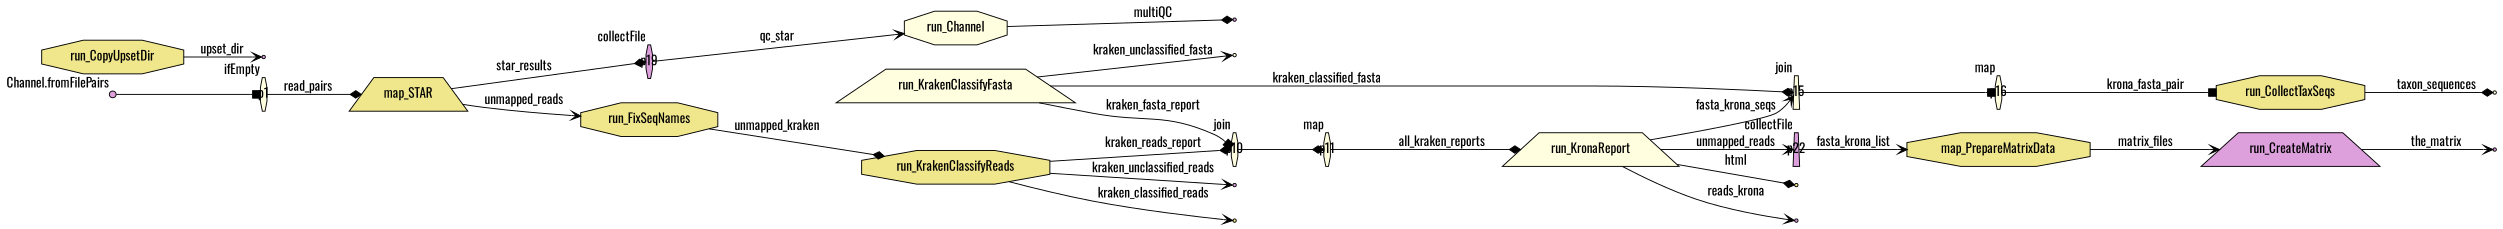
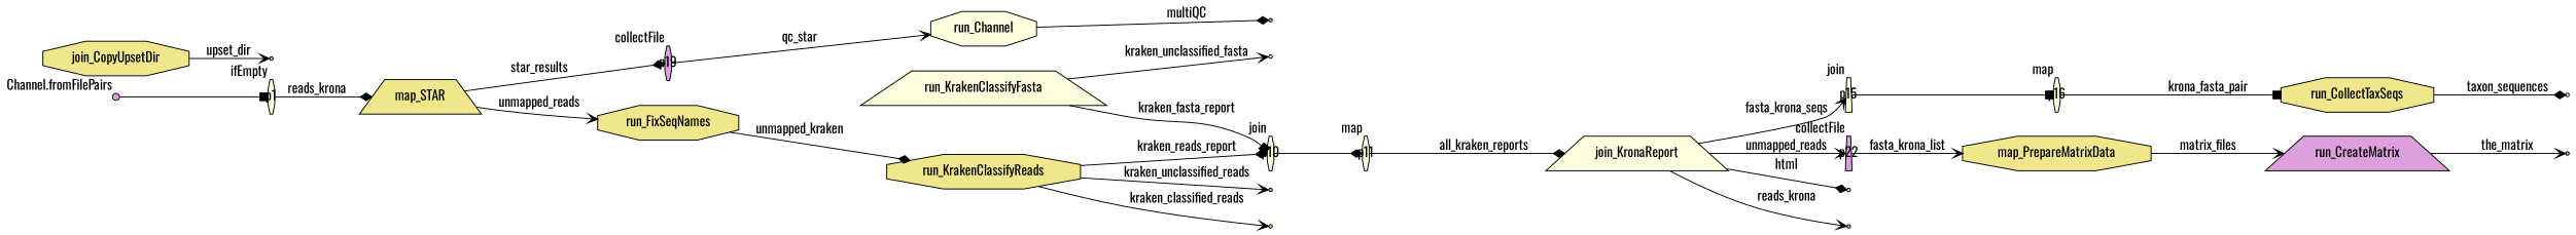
  digraph {
    fontname=Oswald
    rankdir=LR
    node [fillcolor=lightyellow fontname=Oswald shape=octagon style=filled]
    edge [arrowhead=vee fontname=Oswald]
    p0 [fillcolor=plum fixedsize=true shape=point width=0.1 xlabel="Channel.fromFilePairs"]
    p1 [fixedsize=true width=0.1 xlabel=ifEmpty]
    n3 [fillcolor=khaki label=map_STAR shape=trapezium]
    p19 [fillcolor=plum fixedsize=true width=0.1 xlabel=collectFile]
    n5 [fillcolor=khaki label=run_FixSeqNames]
    n6 [label=run_Channel]
    n7 [fillcolor=khaki label=run_KrakenClassifyReads]
    p21 [fillcolor=plum shape=point]
    p10 [fixedsize=true width=0.1 xlabel=join]
    p6 [fillcolor=khaki shape=point]
    p5 [fillcolor=plum shape=point]
    p11 [fixedsize=true width=0.1 xlabel=map]
    n13 [label=run_KrakenClassifyFasta shape=trapezium]
    p15 [fixedsize=true shape=trapezium width=0.1 xlabel=join]
    p9 [shape=point]
-   n16 [label=run_KronaReport shape=trapezium]
+   n16 [label=join_KronaReport shape=trapezium]
    p16 [fixedsize=true width=0.1 xlabel=map]
    n18 [fillcolor=khaki label=run_CollectTaxSeqs]
    p14 [fillcolor=khaki shape=point]
    p13 [fillcolor=plum shape=point]
    p22 [fillcolor=plum fixedsize=true shape=trapezium width=0.1 xlabel=collectFile]
    n22 [fillcolor=khaki label=map_PrepareMatrixData]
    n23 [fillcolor=plum label=run_CreateMatrix shape=trapezium]
    p18 [shape=point]
    p27 [fillcolor=plum shape=point]
-   n26 [fillcolor=khaki label=run_CopyUpsetDir]
+   n26 [fillcolor=khaki label=join_CopyUpsetDir]
    p24 [fillcolor=plum shape=point]
    p0 -> p1 [arrowhead=box]
-   p1 -> n3 [arrowhead=diamond label=read_pairs]
+   p1 -> n3 [arrowhead=diamond label=reads_krona]
    n3 -> p19 [arrowhead=diamond label=star_results]
    n3 -> n5 [label=unmapped_reads]
    p19 -> n6 [label=qc_star]
    n5 -> n7 [arrowhead=diamond label=unmapped_kraken]
    n6 -> p21 [arrowhead=diamond label=multiQC]
    n7 -> p10 [arrowhead=diamond label=kraken_reads_report]
    n7 -> p6 [label=kraken_classified_reads]
    n7 -> p5 [label=kraken_unclassified_reads]
    p10 -> p11 [arrowhead=diamond]
    p11 -> n16 [arrowhead=diamond label=all_kraken_reports]
    n13 -> p10 [arrowhead=box label=kraken_fasta_report]
-   n13 -> p15 [arrowhead=diamond label=kraken_classified_fasta]
    n13 -> p9 [label=kraken_unclassified_fasta]
    p15 -> p16 [arrowhead=box]
    n16 -> p15 [label=fasta_krona_seqs]
    n16 -> p14 [arrowhead=diamond label=html]
    n16 -> p13 [label=reads_krona]
    n16 -> p22 [label=unmapped_reads]
    p16 -> n18 [arrowhead=box label=krona_fasta_pair]
    n18 -> p18 [arrowhead=diamond label=taxon_sequences]
    p22 -> n22 [label=fasta_krona_list]
    n22 -> n23 [label=matrix_files]
    n23 -> p27 [label=the_matrix]
    n26 -> p24 [label=upset_dir]
  }
